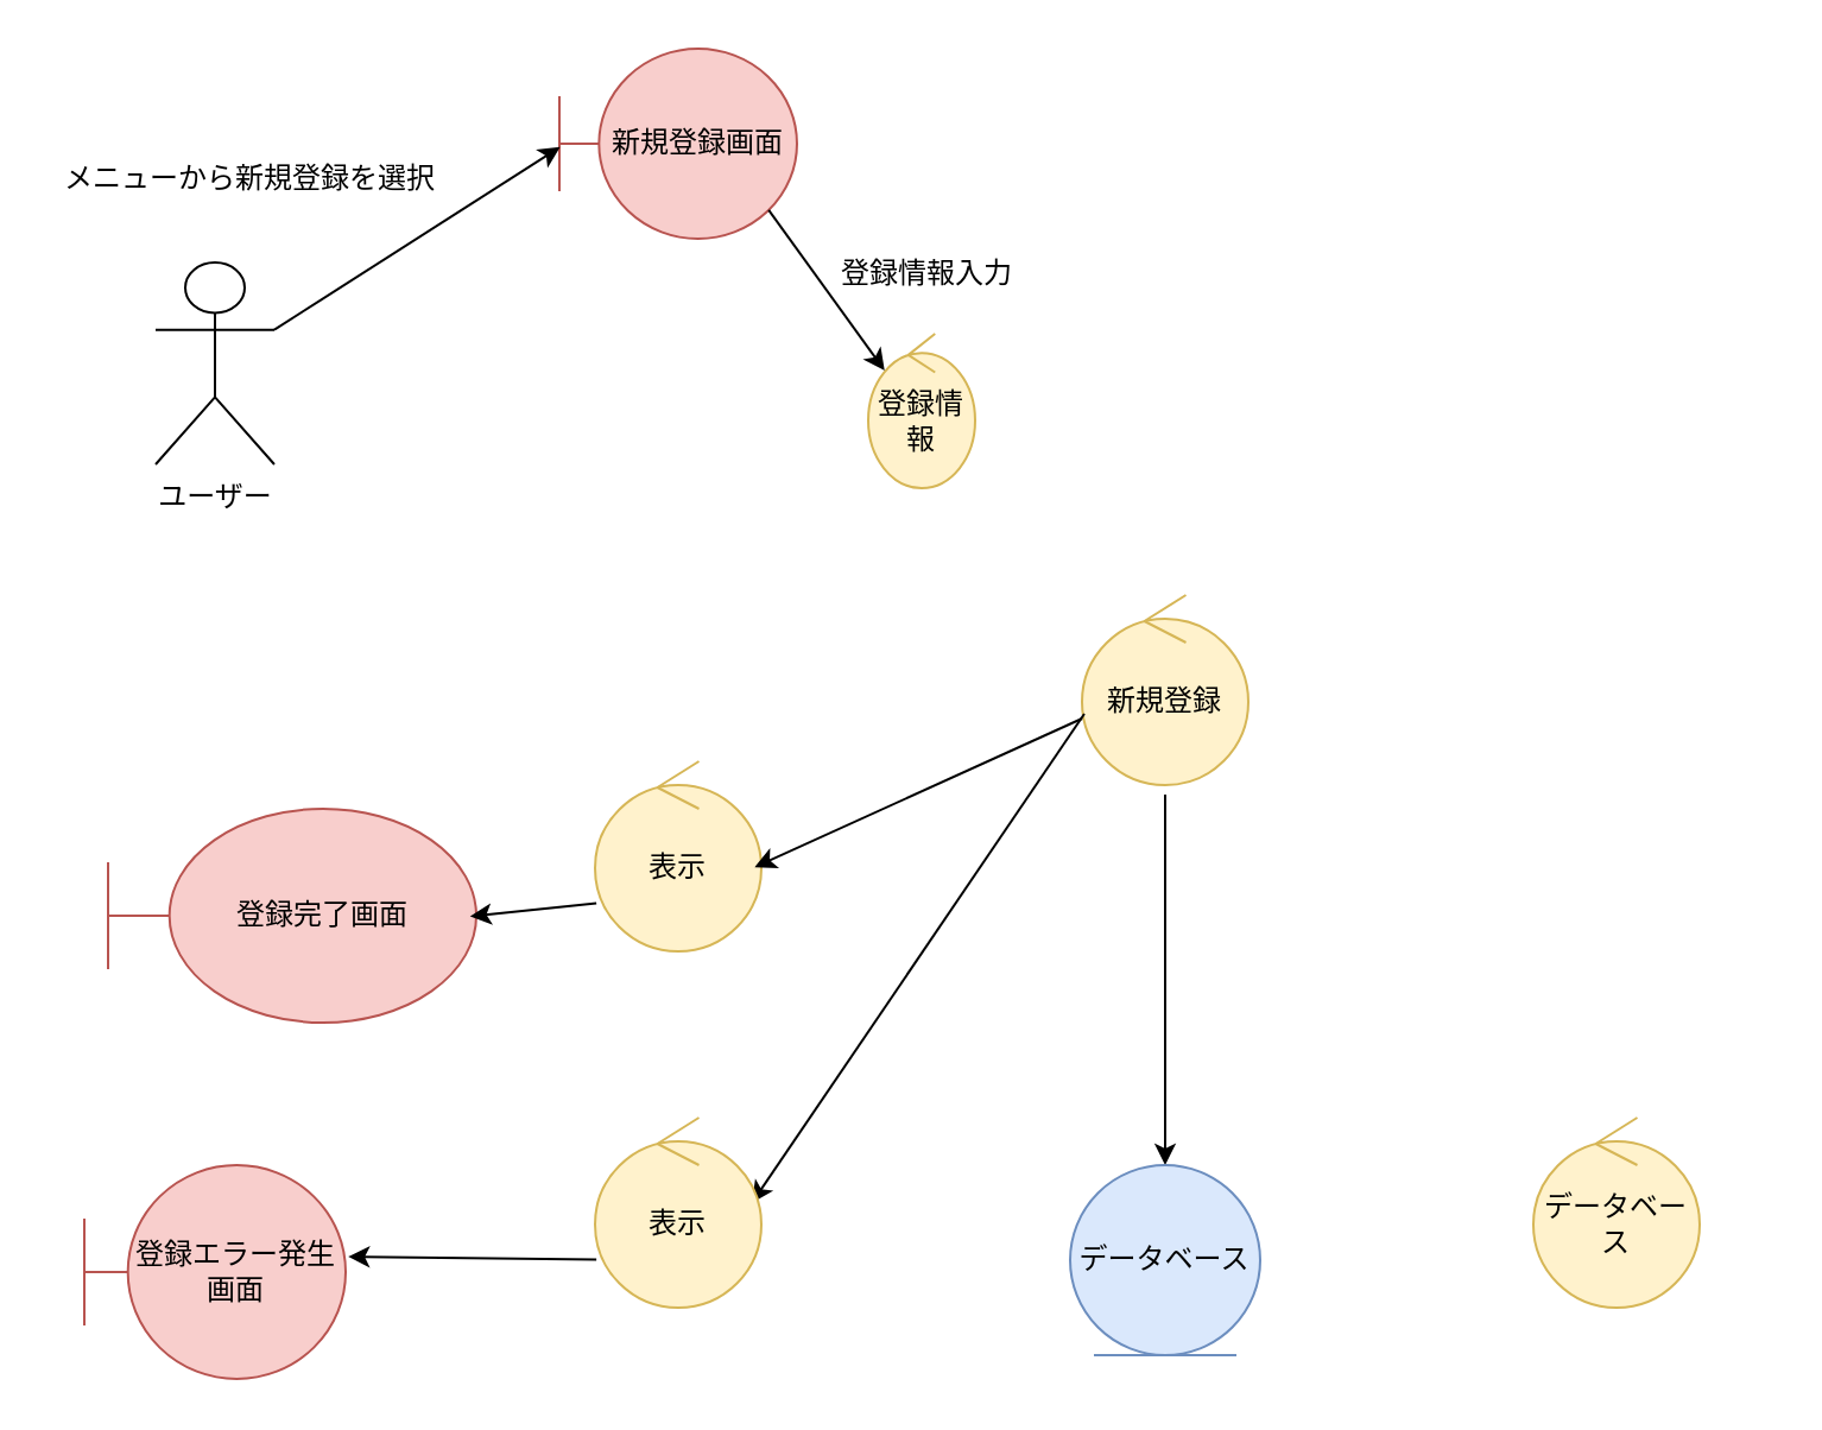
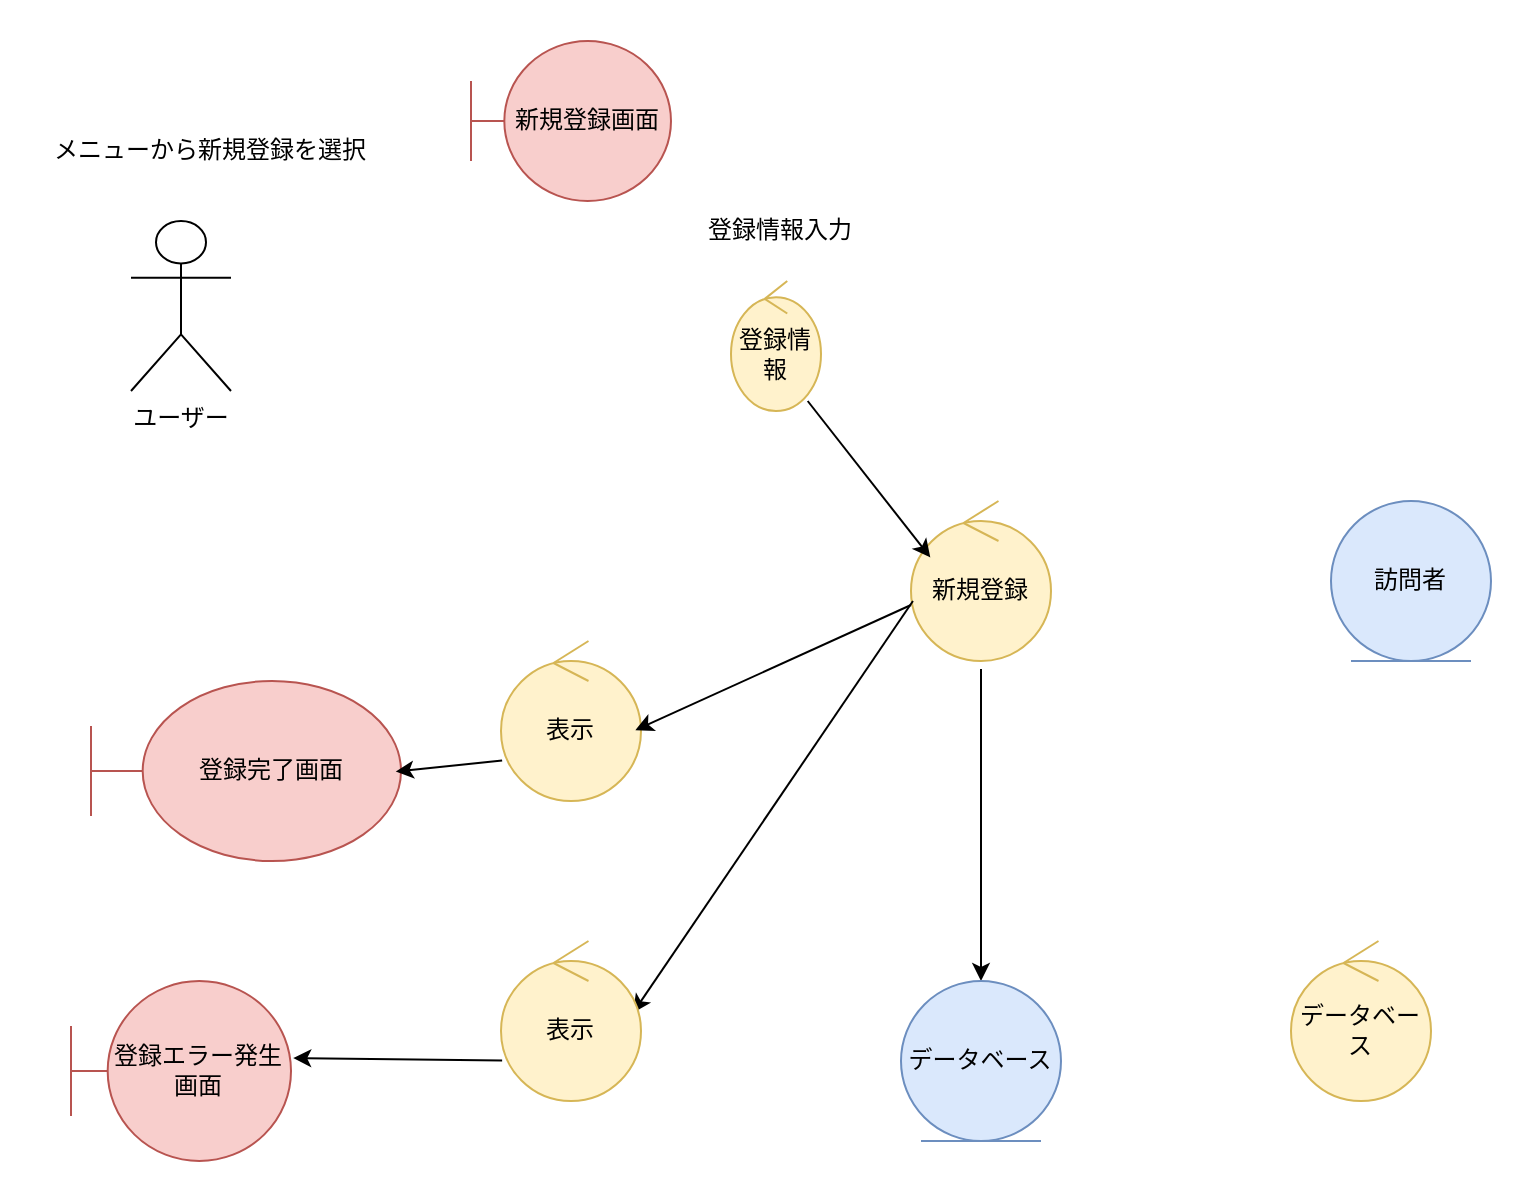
  <mxCell id="0" />
  <mxCell id="1" parent="0" />
  <mxCell id="2" value="メニューから新規登録を選択" style="text;html=1;align=center;verticalAlign=middle;whiteSpace=wrap;rounded=0;" parent="1" vertex="1"><mxGeometry x="20" y="60" width="170" height="30" as="geometry" /></mxCell>
  <mxCell id="3" value="ユーザー" style="shape=umlActor;verticalLabelPosition=bottom;verticalAlign=top;html=1;outlineConnect=0;" parent="1" vertex="1"><mxGeometry x="65" y="110" width="50" height="85" as="geometry" /></mxCell>
  <mxCell id="4" value="新規登録画面" style="shape=umlBoundary;whiteSpace=wrap;html=1;fillColor=#f8cecc;strokeColor=#b85450;" parent="1" vertex="1"><mxGeometry x="235" y="20" width="100" height="80" as="geometry" /></mxCell>
- <mxCell id="5" value="" style="endArrow=classic;html=1;rounded=0;exitX=1;exitY=0.333;exitDx=0;exitDy=0;exitPerimeter=0;entryX=0.003;entryY=0.517;entryDx=0;entryDy=0;entryPerimeter=0;" parent="1" source="3" target="4" edge="1"><mxGeometry width="50" height="50" relative="1" as="geometry"><mxPoint x="395" y="220" as="sourcePoint" /><mxPoint x="445" y="170" as="targetPoint" /></mxGeometry></mxCell>
  <mxCell id="6" value="新規登録" style="ellipse;shape=umlControl;whiteSpace=wrap;html=1;fillColor=#fff2cc;strokeColor=#d6b656;" parent="1" vertex="1"><mxGeometry x="455" y="250" width="70" height="80" as="geometry" /></mxCell>
  <mxCell id="7" value="表示" style="ellipse;shape=umlControl;whiteSpace=wrap;html=1;fillColor=#fff2cc;strokeColor=#d6b656;" parent="1" vertex="1"><mxGeometry x="250" y="320" width="70" height="80" as="geometry" /></mxCell>
  <mxCell id="8" value="登録完了画面" style="shape=umlBoundary;whiteSpace=wrap;html=1;fillColor=#f8cecc;strokeColor=#b85450;" parent="1" vertex="1"><mxGeometry x="45" y="340" width="155" height="90" as="geometry" /></mxCell>
  <mxCell id="9" value="登録エラー発生画面" style="shape=umlBoundary;whiteSpace=wrap;html=1;fillColor=#f8cecc;strokeColor=#b85450;" parent="1" vertex="1"><mxGeometry x="35" y="490" width="110" height="90" as="geometry" /></mxCell>
+ <mxCell id="10" value="訪問者" style="ellipse;shape=umlEntity;whiteSpace=wrap;html=1;fillColor=#dae8fc;strokeColor=#6c8ebf;" parent="1" vertex="1"><mxGeometry x="665" y="250" width="80" height="80" as="geometry" /></mxCell>
  <mxCell id="11" value="登録情報" style="ellipse;shape=umlControl;whiteSpace=wrap;html=1;fillColor=#fff2cc;strokeColor=#d6b656;" parent="1" vertex="1"><mxGeometry x="365" y="140" width="45" height="65" as="geometry" /></mxCell>
- <mxCell id="12" value="" style="endArrow=classic;html=1;rounded=0;exitX=0.881;exitY=0.849;exitDx=0;exitDy=0;exitPerimeter=0;entryX=0.153;entryY=0.238;entryDx=0;entryDy=0;entryPerimeter=0;" parent="1" source="4" target="11" edge="1"><mxGeometry width="50" height="50" relative="1" as="geometry"><mxPoint x="355" y="230" as="sourcePoint" /><mxPoint x="405" y="180" as="targetPoint" /></mxGeometry></mxCell>
+ <mxCell id="13" value="" style="endArrow=classic;html=1;rounded=0;entryX=0.138;entryY=0.353;entryDx=0;entryDy=0;entryPerimeter=0;exitX=0.852;exitY=0.923;exitDx=0;exitDy=0;exitPerimeter=0;" parent="1" source="11" target="6" edge="1"><mxGeometry width="50" height="50" relative="1" as="geometry"><mxPoint x="355" y="230" as="sourcePoint" /><mxPoint x="405" y="180" as="targetPoint" /></mxGeometry></mxCell>
  <mxCell id="14" value="" style="endArrow=classic;html=1;rounded=0;entryX=0.96;entryY=0.557;entryDx=0;entryDy=0;entryPerimeter=0;exitX=0;exitY=0.65;exitDx=0;exitDy=0;exitPerimeter=0;" parent="1" source="6" target="7" edge="1"><mxGeometry width="50" height="50" relative="1" as="geometry"><mxPoint x="355" y="450" as="sourcePoint" /><mxPoint x="405" y="400" as="targetPoint" /></mxGeometry></mxCell>
  <mxCell id="15" value="" style="endArrow=classic;html=1;rounded=0;entryX=0.983;entryY=0.503;entryDx=0;entryDy=0;entryPerimeter=0;exitX=0.008;exitY=0.747;exitDx=0;exitDy=0;exitPerimeter=0;" parent="1" source="7" target="8" edge="1"><mxGeometry width="50" height="50" relative="1" as="geometry"><mxPoint x="355" y="450" as="sourcePoint" /><mxPoint x="405" y="400" as="targetPoint" /></mxGeometry></mxCell>
  <mxCell id="16" value="" style="endArrow=classic;html=1;rounded=0;entryX=1.01;entryY=0.428;entryDx=0;entryDy=0;entryPerimeter=0;exitX=0.008;exitY=0.747;exitDx=0;exitDy=0;exitPerimeter=0;" parent="1" source="18" target="9" edge="1"><mxGeometry width="50" height="50" relative="1" as="geometry"><mxPoint x="436.87" y="569" as="sourcePoint" /><mxPoint x="224.87" y="534" as="targetPoint" /></mxGeometry></mxCell>
  <mxCell id="17" value="" style="endArrow=classic;html=1;rounded=0;entryX=0.944;entryY=0.448;entryDx=0;entryDy=0;entryPerimeter=0;exitX=0.014;exitY=0.625;exitDx=0;exitDy=0;exitPerimeter=0;" parent="1" source="6" target="18" edge="1"><mxGeometry width="50" height="50" relative="1" as="geometry"><mxPoint x="536.87" y="421" as="sourcePoint" /><mxPoint x="486.87" y="519" as="targetPoint" /></mxGeometry></mxCell>
  <mxCell id="18" value="表示" style="ellipse;shape=umlControl;whiteSpace=wrap;html=1;fillColor=#fff2cc;strokeColor=#d6b656;" parent="1" vertex="1"><mxGeometry x="250" y="470" width="70" height="80" as="geometry" /></mxCell>
  <mxCell id="19" value="登録情報入力" style="text;html=1;align=center;verticalAlign=middle;whiteSpace=wrap;rounded=0;" parent="1" vertex="1"><mxGeometry x="305" y="100" width="170" height="30" as="geometry" /></mxCell>
  <mxCell id="20" value="データベース" style="ellipse;shape=umlControl;whiteSpace=wrap;html=1;fillColor=#fff2cc;strokeColor=#d6b656;" parent="1" vertex="1"><mxGeometry x="645" y="470" width="70" height="80" as="geometry" /></mxCell>
  <mxCell id="21" value="" style="endArrow=classic;html=1;rounded=0;exitX=0.5;exitY=1.05;exitDx=0;exitDy=0;exitPerimeter=0;entryX=0.5;entryY=0;entryDx=0;entryDy=0;" parent="1" source="6" target="22" edge="1"><mxGeometry width="50" height="50" relative="1" as="geometry"><mxPoint x="550" y="340" as="sourcePoint" /><mxPoint x="515" y="470" as="targetPoint" /></mxGeometry></mxCell>
  <mxCell id="22" value="データベース" style="ellipse;shape=umlEntity;whiteSpace=wrap;html=1;fillColor=#dae8fc;strokeColor=#6c8ebf;" vertex="1" parent="1"><mxGeometry x="450" y="490" width="80" height="80" as="geometry" /></mxCell>
